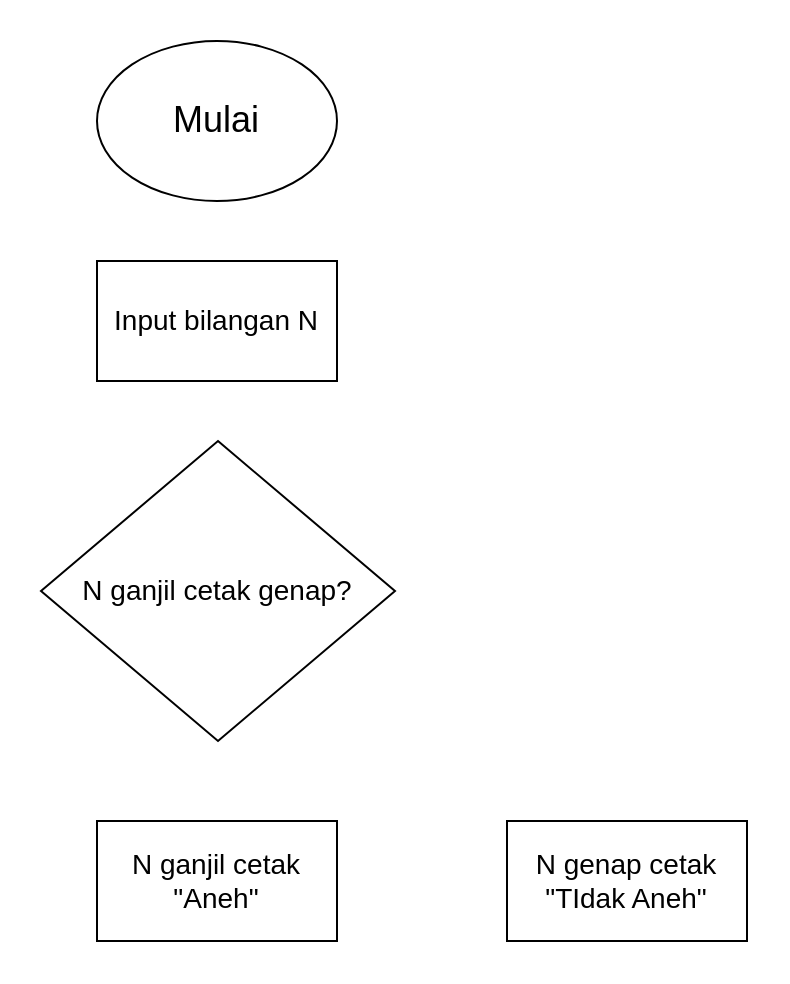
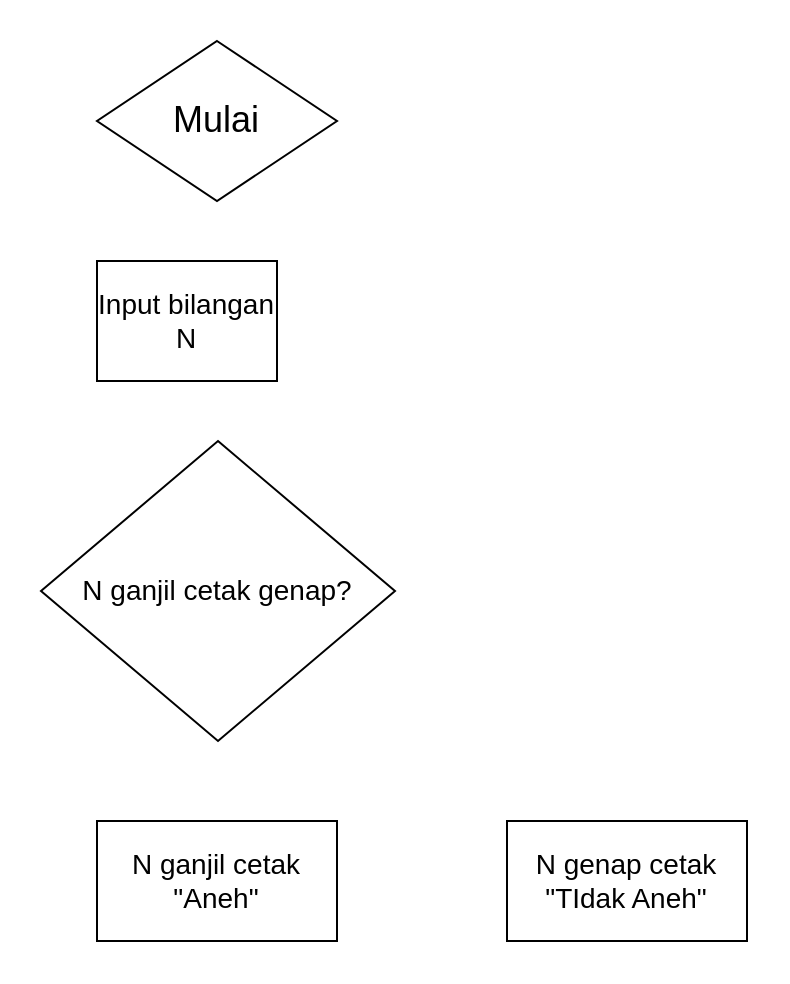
  <mxCell id="0" />
  <mxCell id="1" parent="0" />
- <mxCell id="2" value="&lt;font style=&quot;font-size: 18px;&quot;&gt;Mulai&lt;/font&gt;" style="ellipse;whiteSpace=wrap;html=1;" vertex="1" parent="1"><mxGeometry x="48" y="20" width="120" height="80" as="geometry" /></mxCell>
- <mxCell id="3" value="&lt;font style=&quot;font-size: 14px;&quot;&gt;Input bilangan N&lt;/font&gt;" style="rounded=0;whiteSpace=wrap;html=1;" vertex="1" parent="1"><mxGeometry x="48" y="130" width="120" height="60" as="geometry" /></mxCell>
+ <mxCell id="2" value="&lt;font style=&quot;font-size: 18px;&quot;&gt;Mulai&lt;/font&gt;" style="rhombus;whiteSpace=wrap;html=1;" vertex="1" parent="1"><mxGeometry x="48" y="20" width="120" height="80" as="geometry" /></mxCell>
+ <mxCell id="3" value="&lt;font style=&quot;font-size: 14px;&quot;&gt;Input bilangan N&lt;/font&gt;" style="rounded=0;whiteSpace=wrap;html=1;" vertex="1" parent="1"><mxGeometry x="48" y="130" width="90" height="60" as="geometry" /></mxCell>
  <mxCell id="4" value="&lt;font style=&quot;font-size: 14px;&quot;&gt;N ganjil cetak genap?&lt;/font&gt;" style="rhombus;whiteSpace=wrap;html=1;" vertex="1" parent="1"><mxGeometry x="20" y="220" width="177" height="150" as="geometry" /></mxCell>
  <mxCell id="5" value="&lt;font style=&quot;font-size: 14px;&quot;&gt;N ganjil cetak &quot;Aneh&quot;&lt;/font&gt;" style="rounded=0;whiteSpace=wrap;html=1;" vertex="1" parent="1"><mxGeometry x="48" y="410" width="120" height="60" as="geometry" /></mxCell>
  <mxCell id="6" value="&lt;font style=&quot;font-size: 14px;&quot;&gt;N genap cetak &quot;TIdak Aneh&quot;&lt;/font&gt;" style="rounded=0;whiteSpace=wrap;html=1;" vertex="1" parent="1"><mxGeometry x="253" y="410" width="120" height="60" as="geometry" /></mxCell>
